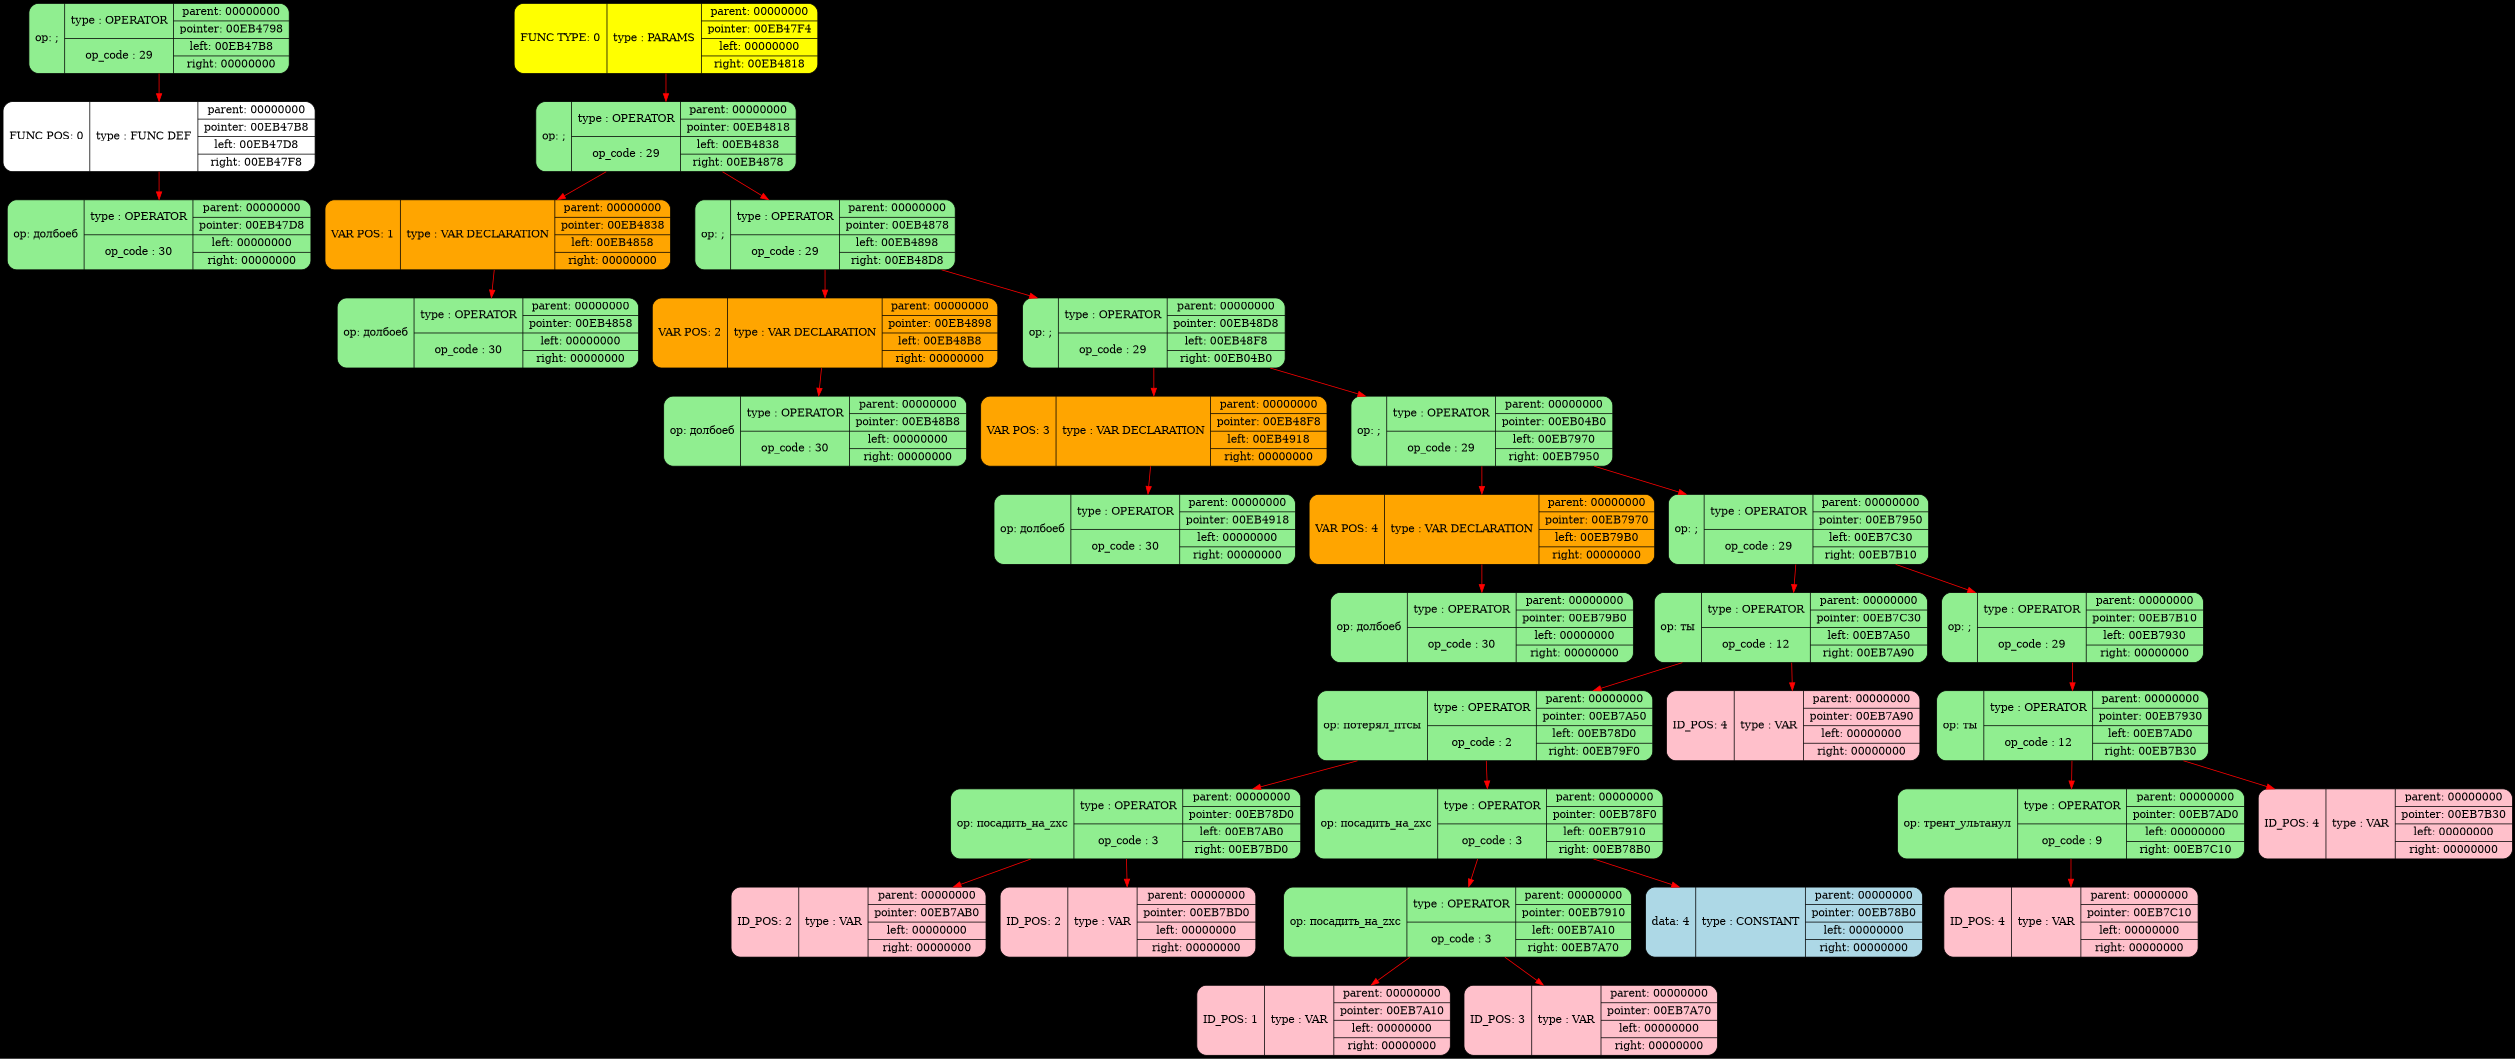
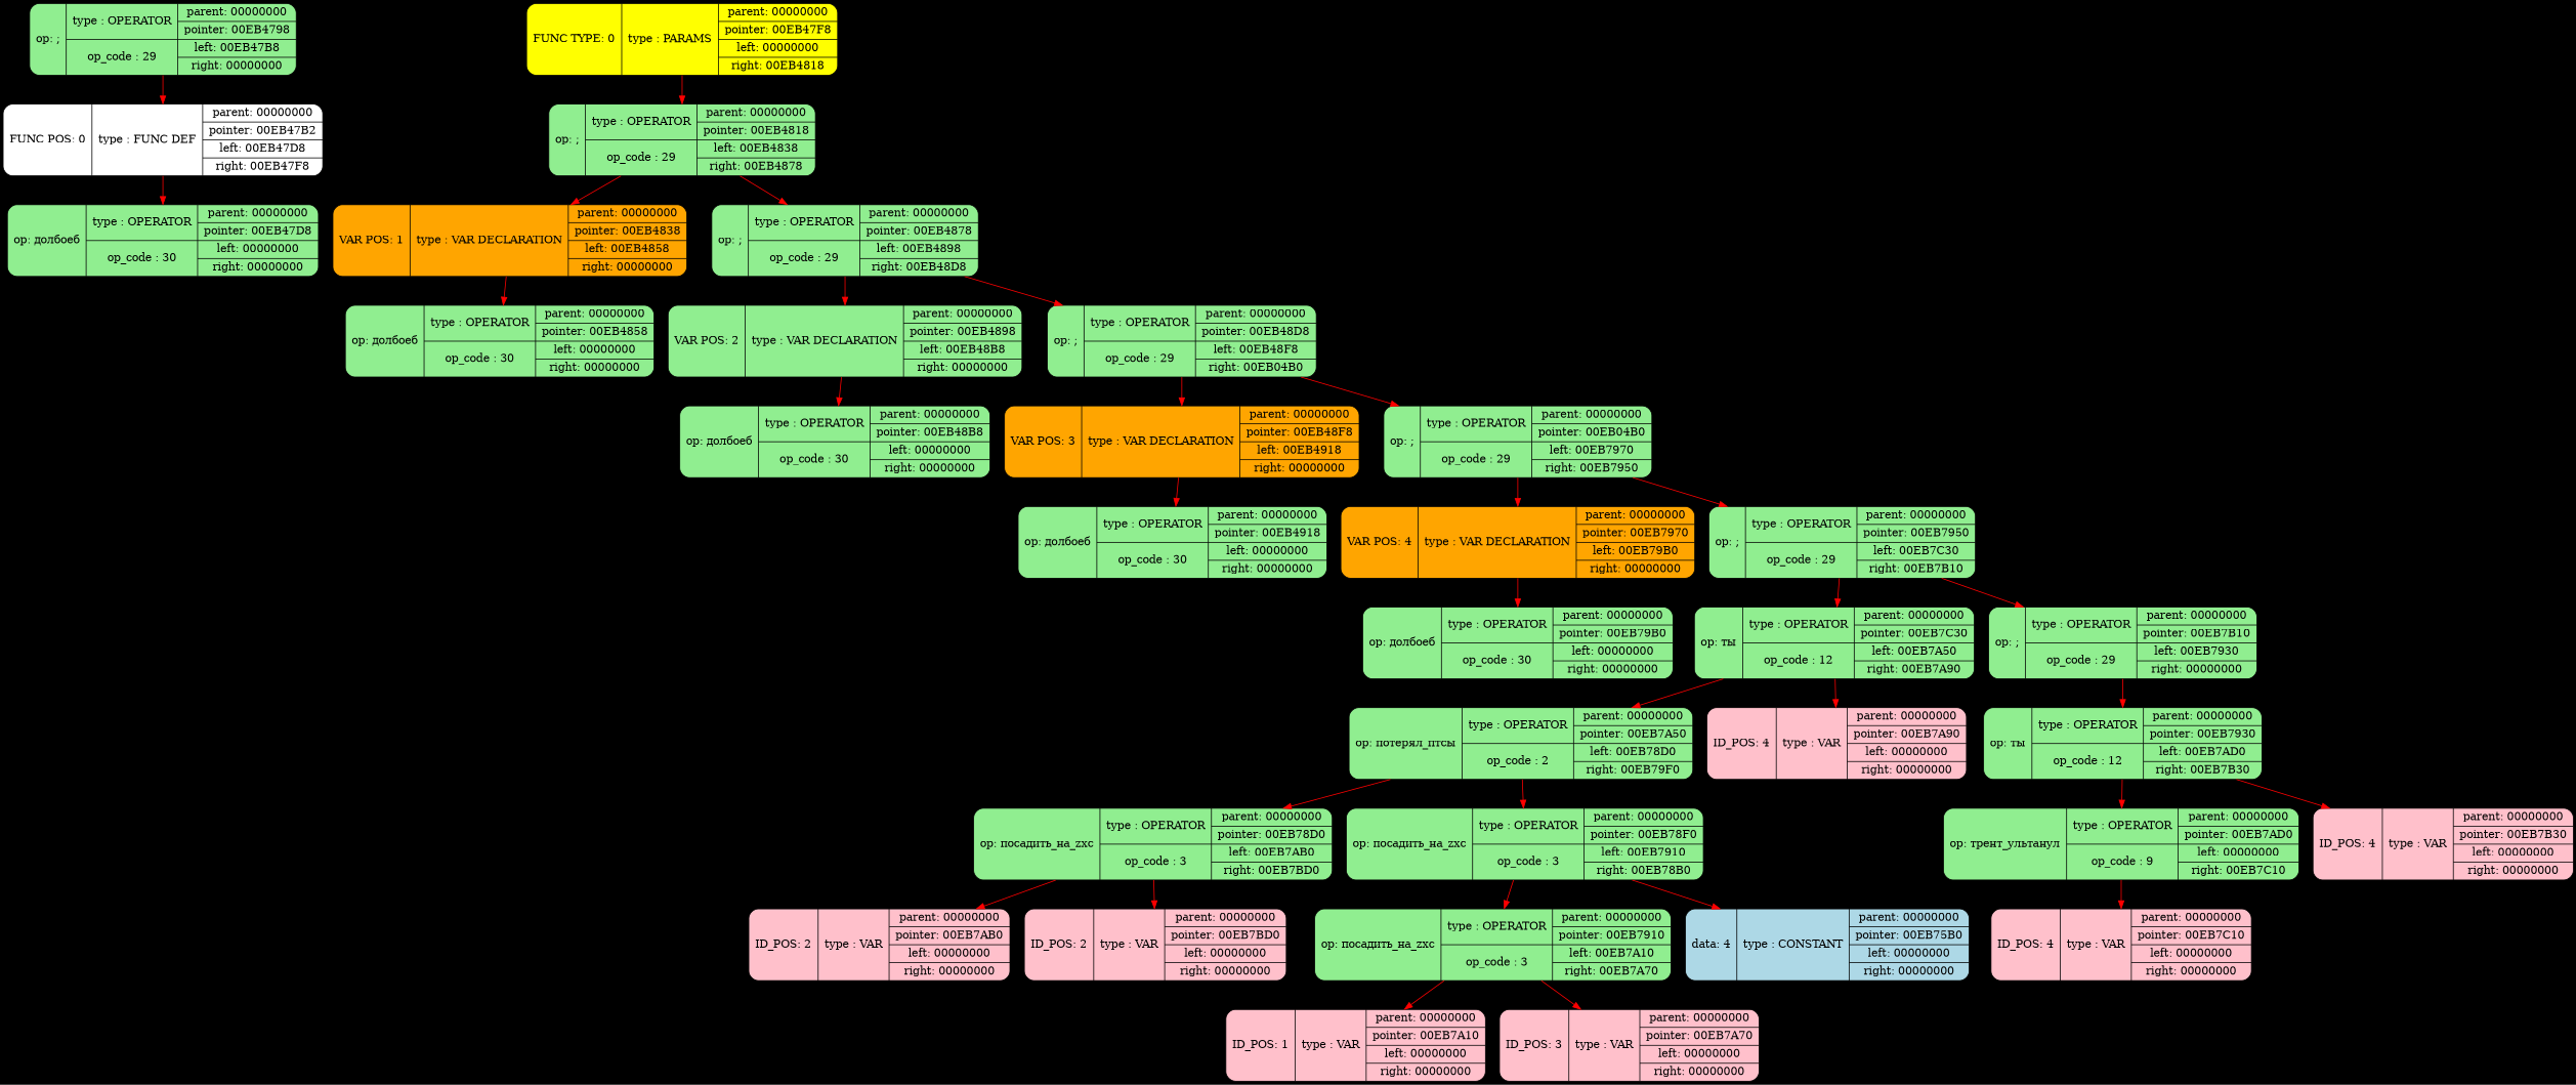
  digraph {
    bgcolor=black
    rankdir=TB
    node [color=black fillcolor=lightgreen fontsize=14 shape=Mrecord style=filled]
    edge [color=red fontcolor=blue fontsize=12]
    n1 [label="op: ; | {type : OPERATOR | op_code : 29} | {parent: 00000000 | pointer: 00EB4798 | left: 00EB47B8 | right: 00000000} "]
-   n2 [fillcolor=white label="FUNC POS: 0 | type : FUNC DEF | {parent: 00000000 | pointer: 00EB47B8 | left: 00EB47D8 | right: 00EB47F8} "]
+   n2 [fillcolor=white label="FUNC POS: 0 | type : FUNC DEF | {parent: 00000000 | pointer: 00EB47B2 | left: 00EB47D8 | right: 00EB47F8} "]
    n3 [label="op: долбоеб | {type : OPERATOR | op_code : 30} | {parent: 00000000 | pointer: 00EB47D8 | left: 00000000 | right: 00000000} "]
-   n4 [fillcolor=yellow label="FUNC TYPE: 0 | type : PARAMS | {parent: 00000000 | pointer: 00EB47F4 | left: 00000000 | right: 00EB4818} "]
+   n4 [fillcolor=yellow label="FUNC TYPE: 0 | type : PARAMS | {parent: 00000000 | pointer: 00EB47F8 | left: 00000000 | right: 00EB4818} "]
    n5 [label="op: ; | {type : OPERATOR | op_code : 29} | {parent: 00000000 | pointer: 00EB4818 | left: 00EB4838 | right: 00EB4878} "]
    n6 [fillcolor=orange label="VAR POS: 1 | type : VAR DECLARATION | {parent: 00000000 | pointer: 00EB4838 | left: 00EB4858 | right: 00000000} "]
    n7 [label="op: ; | {type : OPERATOR | op_code : 29} | {parent: 00000000 | pointer: 00EB4878 | left: 00EB4898 | right: 00EB48D8} "]
    n8 [label="op: долбоеб | {type : OPERATOR | op_code : 30} | {parent: 00000000 | pointer: 00EB4858 | left: 00000000 | right: 00000000} "]
-   n9 [fillcolor=orange label="VAR POS: 2 | type : VAR DECLARATION | {parent: 00000000 | pointer: 00EB4898 | left: 00EB48B8 | right: 00000000} "]
+   n9 [label="VAR POS: 2 | type : VAR DECLARATION | {parent: 00000000 | pointer: 00EB4898 | left: 00EB48B8 | right: 00000000} "]
    n10 [label="op: ; | {type : OPERATOR | op_code : 29} | {parent: 00000000 | pointer: 00EB48D8 | left: 00EB48F8 | right: 00EB04B0} "]
    n11 [label="op: долбоеб | {type : OPERATOR | op_code : 30} | {parent: 00000000 | pointer: 00EB48B8 | left: 00000000 | right: 00000000} "]
    n12 [fillcolor=orange label="VAR POS: 3 | type : VAR DECLARATION | {parent: 00000000 | pointer: 00EB48F8 | left: 00EB4918 | right: 00000000} "]
    n13 [label="op: ; | {type : OPERATOR | op_code : 29} | {parent: 00000000 | pointer: 00EB04B0 | left: 00EB7970 | right: 00EB7950} "]
    n14 [label="op: долбоеб | {type : OPERATOR | op_code : 30} | {parent: 00000000 | pointer: 00EB4918 | left: 00000000 | right: 00000000} "]
    n15 [fillcolor=orange label="VAR POS: 4 | type : VAR DECLARATION | {parent: 00000000 | pointer: 00EB7970 | left: 00EB79B0 | right: 00000000} "]
    n16 [label="op: ; | {type : OPERATOR | op_code : 29} | {parent: 00000000 | pointer: 00EB7950 | left: 00EB7C30 | right: 00EB7B10} "]
    n17 [label="op: долбоеб | {type : OPERATOR | op_code : 30} | {parent: 00000000 | pointer: 00EB79B0 | left: 00000000 | right: 00000000} "]
    n18 [label="op: ты | {type : OPERATOR | op_code : 12} | {parent: 00000000 | pointer: 00EB7C30 | left: 00EB7A50 | right: 00EB7A90} "]
    n19 [label="op: ; | {type : OPERATOR | op_code : 29} | {parent: 00000000 | pointer: 00EB7B10 | left: 00EB7930 | right: 00000000} "]
    n20 [label="op: потерял_птсы | {type : OPERATOR | op_code : 2} | {parent: 00000000 | pointer: 00EB7A50 | left: 00EB78D0 | right: 00EB79F0} "]
    n21 [fillcolor=pink label="ID_POS: 4 | type : VAR | {parent: 00000000 | pointer: 00EB7A90 | left: 00000000 | right: 00000000} "]
    n22 [label="op: ты | {type : OPERATOR | op_code : 12} | {parent: 00000000 | pointer: 00EB7930 | left: 00EB7AD0 | right: 00EB7B30} "]
    n23 [label="op: посадить_на_zxc | {type : OPERATOR | op_code : 3} | {parent: 00000000 | pointer: 00EB78D0 | left: 00EB7AB0 | right: 00EB7BD0} "]
    n24 [label="op: посадить_на_zxc | {type : OPERATOR | op_code : 3} | {parent: 00000000 | pointer: 00EB78F0 | left: 00EB7910 | right: 00EB78B0} "]
    n25 [fillcolor=pink label="ID_POS: 2 | type : VAR | {parent: 00000000 | pointer: 00EB7AB0 | left: 00000000 | right: 00000000} "]
    n26 [fillcolor=pink label="ID_POS: 2 | type : VAR | {parent: 00000000 | pointer: 00EB7BD0 | left: 00000000 | right: 00000000} "]
    n27 [label="op: посадить_на_zxc | {type : OPERATOR | op_code : 3} | {parent: 00000000 | pointer: 00EB7910 | left: 00EB7A10 | right: 00EB7A70} "]
-   n28 [fillcolor=lightblue label="data: 4 | type : CONSTANT | {parent: 00000000 | pointer: 00EB78B0 | left: 00000000 | right: 00000000} "]
+   n28 [fillcolor=lightblue label="data: 4 | type : CONSTANT | {parent: 00000000 | pointer: 00EB75B0 | left: 00000000 | right: 00000000} "]
    n29 [fillcolor=pink label="ID_POS: 1 | type : VAR | {parent: 00000000 | pointer: 00EB7A10 | left: 00000000 | right: 00000000} "]
    n30 [fillcolor=pink label="ID_POS: 3 | type : VAR | {parent: 00000000 | pointer: 00EB7A70 | left: 00000000 | right: 00000000} "]
    n31 [label="op: трент_ультанул | {type : OPERATOR | op_code : 9} | {parent: 00000000 | pointer: 00EB7AD0 | left: 00000000 | right: 00EB7C10} "]
    n32 [fillcolor=pink label="ID_POS: 4 | type : VAR | {parent: 00000000 | pointer: 00EB7B30 | left: 00000000 | right: 00000000} "]
    n33 [fillcolor=pink label="ID_POS: 4 | type : VAR | {parent: 00000000 | pointer: 00EB7C10 | left: 00000000 | right: 00000000} "]
    n1 -> n2
    n2 -> n3
    n4 -> n5
    n5 -> n6
    n5 -> n7
    n6 -> n8
    n7 -> n9
    n7 -> n10
    n9 -> n11
    n10 -> n12
    n10 -> n13
    n12 -> n14
    n13 -> n15
    n13 -> n16
    n15 -> n17
    n16 -> n18
    n16 -> n19
    n18 -> n20
    n18 -> n21
    n19 -> n22
    n20 -> n23
    n20 -> n24
    n22 -> n31
    n22 -> n32
    n23 -> n25
    n23 -> n26
    n24 -> n27
    n24 -> n28
    n27 -> n29
    n27 -> n30
    n31 -> n33
  }
